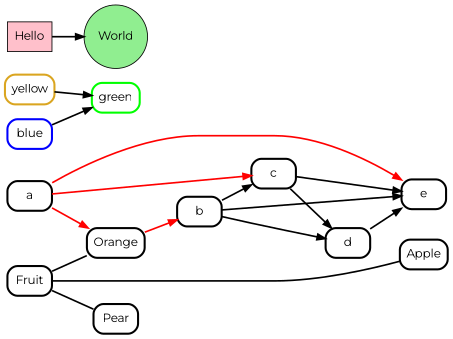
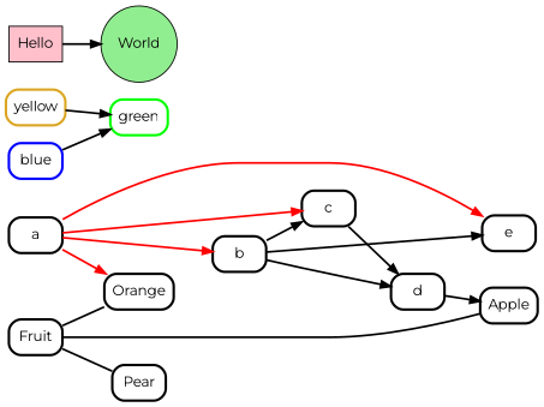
  digraph {
    fontname=Montserrat
    rankdir=LR
    node [fillcolor=transparent fontname=Montserrat penwidth=2.5 shape=box style=rounded]
    edge [fontname=Montserrat penwidth=2]
    a
    b
    c
    d
    e
    Fruit
    Apple
    Pear
    Orange
    yellow [color=goldenrod]
    green [color=green]
    blue [color=blue]
    Hello [fillcolor=pink style=filled penwidth=""]
    World [fillcolor=lightgreen shape=circle style=filled penwidth=""]
    subgraph sub_1 {
      Fruit
      Apple
      Pear
      Orange
      yellow
      green
      blue
      subgraph sub_2 {
        a
        b
        c
        d
        e
      }
    }
-   Orange -> b [color=red]
+   a -> b [color=red]
    a -> c [color=red]
    a -> e [color=red]
    a -> Orange [color=red]
    b -> c
    b -> d
    b -> e
    c -> d
-   c -> e
-   d -> e
+   d -> Apple
    Fruit -> Apple [arrowhead=none]
    Fruit -> Pear [arrowhead=none]
    Fruit -> Orange [arrowhead=none]
    yellow -> green
    blue -> green
    Hello -> World
  }
